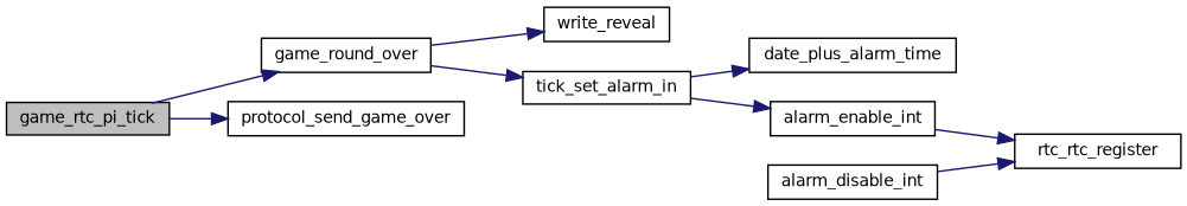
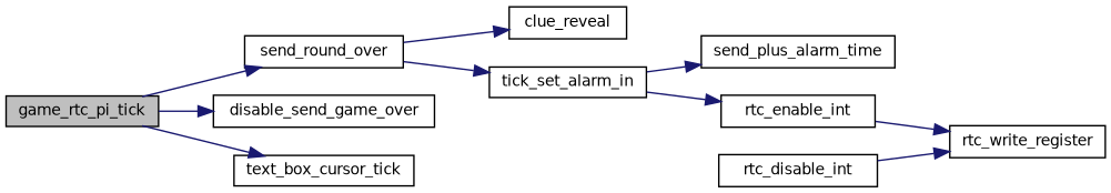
  digraph {
    rankdir=LR
    node [color=black fillcolor=white fontname=Helvetica fontsize=10 shape=record style=filled]
    edge [color=midnightblue fontname=Helvetica fontsize=10 labelfontname=Helvetica labelfontsize=10 style=solid]
    n1 [fillcolor=grey75 fontcolor=black height=0.2 label=game_rtc_pi_tick width=0.4]
-   n2 [height=0.2 label=game_round_over width=0.4]
-   n3 [height=0.2 label=protocol_send_game_over width=0.4]
-   n5 [height=0.2 label=write_reveal width=0.4]
+   n2 [height=0.2 label=send_round_over width=0.4]
+   n3 [height=0.2 label=disable_send_game_over width=0.4]
+   n4 [height=0.2 label=text_box_cursor_tick width=0.4]
+   n5 [height=0.2 label=clue_reveal width=0.4]
    n6 [height=0.2 label=tick_set_alarm_in width=0.4]
-   n7 [height=0.2 label=alarm_disable_int width=0.4]
-   n8 [height=0.2 label=rtc_rtc_register width=0.4]
-   n9 [height=0.2 label=date_plus_alarm_time width=0.4]
-   n10 [height=0.2 label=alarm_enable_int width=0.4]
+   n7 [height=0.2 label=rtc_disable_int width=0.4]
+   n8 [height=0.2 label=rtc_write_register width=0.4]
+   n9 [height=0.2 label=send_plus_alarm_time width=0.4]
+   n10 [height=0.2 label=rtc_enable_int width=0.4]
    n1 -> n2
    n1 -> n3
+   n1 -> n4
    n2 -> n5
    n2 -> n6
    n6 -> n9
    n6 -> n10
    n7 -> n8
    n10 -> n8
  }
